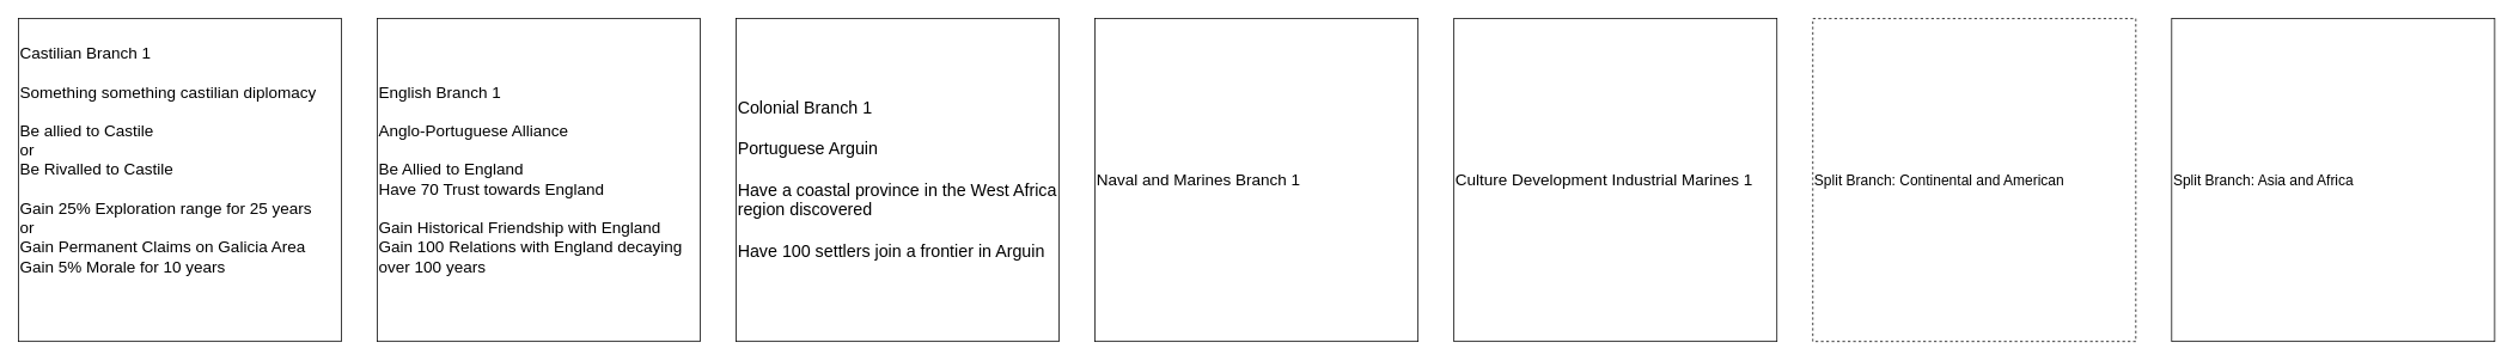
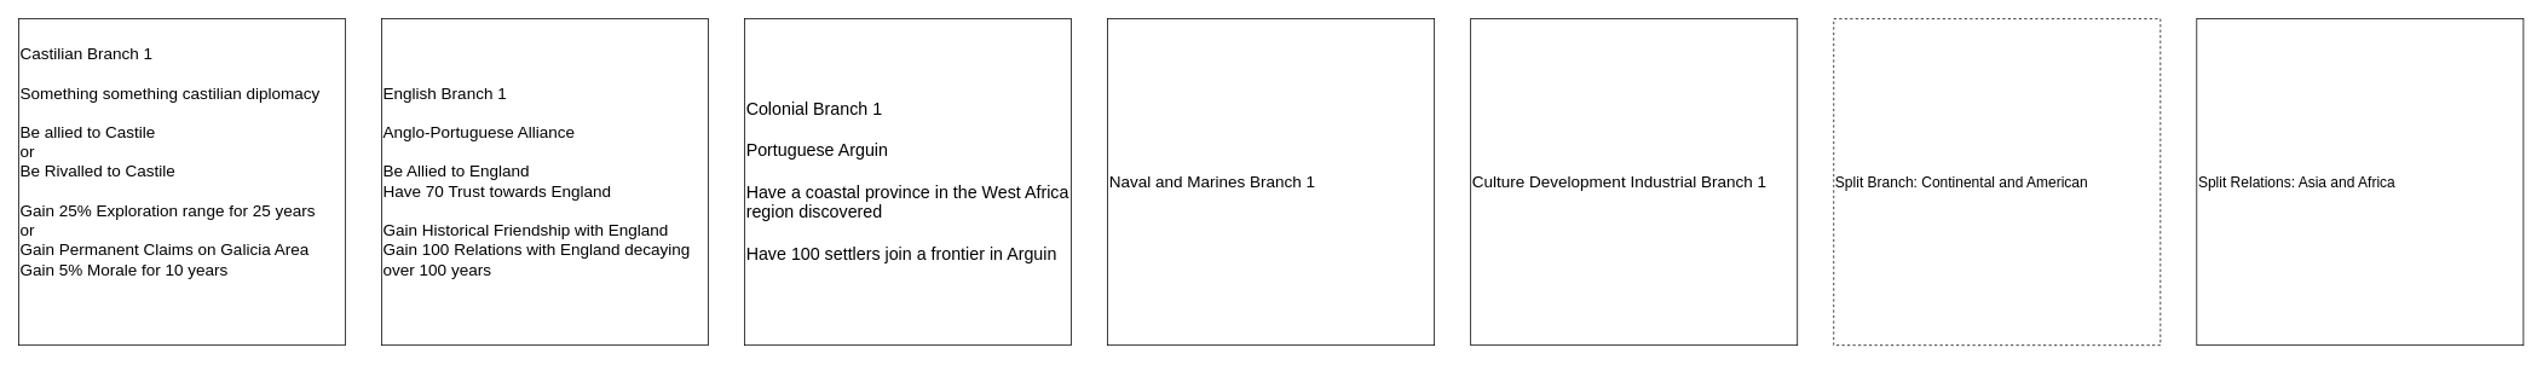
  <mxCell id="0" />
  <mxCell id="1" parent="0" />
  <mxCell id="2" value="&lt;font style=&quot;font-size: 18px&quot;&gt;&lt;font style=&quot;font-size: 18px&quot;&gt;Castilian Branch 1&lt;br&gt;&lt;br&gt;Something something castilian diplomacy&lt;br&gt;&lt;/font&gt;&lt;br&gt;&lt;font style=&quot;font-size: 18px&quot;&gt;Be allied to Castile&lt;br&gt;&lt;/font&gt;or&lt;br&gt;Be Rivalled to Castile&lt;br&gt;&lt;br&gt;Gain 25% Exploration range for 25 years&lt;br&gt;or&lt;br&gt;Gain Permanent Claims on Galicia Area&lt;br&gt;Gain 5% Morale for 10 years&lt;br&gt;&lt;br&gt;&lt;br&gt;&lt;/font&gt;" style="whiteSpace=wrap;html=1;aspect=fixed;align=left;" vertex="1" parent="1"><mxGeometry x="20" y="20" width="360" height="360" as="geometry" /></mxCell>
  <mxCell id="3" value="English Branch 1&lt;br&gt;&lt;br&gt;Anglo-Portuguese Alliance&lt;br&gt;&lt;br&gt;Be Allied to England&lt;br&gt;Have 70 Trust towards England&lt;br&gt;&lt;br&gt;Gain Historical Friendship with England&lt;br&gt;Gain 100 Relations with England decaying over 100 years" style="whiteSpace=wrap;html=1;aspect=fixed;fontSize=18;align=left;" vertex="1" parent="1"><mxGeometry x="420" y="20" width="360" height="360" as="geometry" /></mxCell>
  <mxCell id="4" value="Naval and Marines Branch 1" style="whiteSpace=wrap;html=1;aspect=fixed;fontSize=18;align=left;" vertex="1" parent="1"><mxGeometry x="1220" y="20" width="360" height="360" as="geometry" /></mxCell>
- <mxCell id="5" value="Culture Development Industrial Marines 1" style="whiteSpace=wrap;html=1;aspect=fixed;fontSize=18;align=left;" vertex="1" parent="1"><mxGeometry x="1620" y="20" width="360" height="360" as="geometry" /></mxCell>
+ <mxCell id="5" value="Culture Development Industrial Branch 1" style="whiteSpace=wrap;html=1;aspect=fixed;fontSize=18;align=left;" vertex="1" parent="1"><mxGeometry x="1620" y="20" width="360" height="360" as="geometry" /></mxCell>
  <mxCell id="6" value="Colonial Branch 1&lt;br&gt;&lt;br&gt;Portuguese Arguin&lt;br&gt;&lt;br&gt;Have a coastal province in the West Africa region discovered&lt;br&gt;&lt;br&gt;Have 100 settlers join a frontier in Arguin" style="whiteSpace=wrap;html=1;aspect=fixed;fontSize=19;align=left;" vertex="1" parent="1"><mxGeometry x="820" y="20" width="360" height="360" as="geometry" /></mxCell>
  <mxCell id="7" value="Split Branch: Continental and American" style="whiteSpace=wrap;html=1;aspect=fixed;fontSize=16;align=left;dashed=1;" vertex="1" parent="1"><mxGeometry x="2020" y="20" width="360" height="360" as="geometry" /></mxCell>
- <mxCell id="8" value="Split Branch: Asia and Africa" style="whiteSpace=wrap;html=1;aspect=fixed;fontSize=16;align=left;" vertex="1" parent="1"><mxGeometry x="2420" y="20" width="360" height="360" as="geometry" /></mxCell>
+ <mxCell id="8" value="Split Relations: Asia and Africa" style="whiteSpace=wrap;html=1;aspect=fixed;fontSize=16;align=left;" vertex="1" parent="1"><mxGeometry x="2420" y="20" width="360" height="360" as="geometry" /></mxCell>
